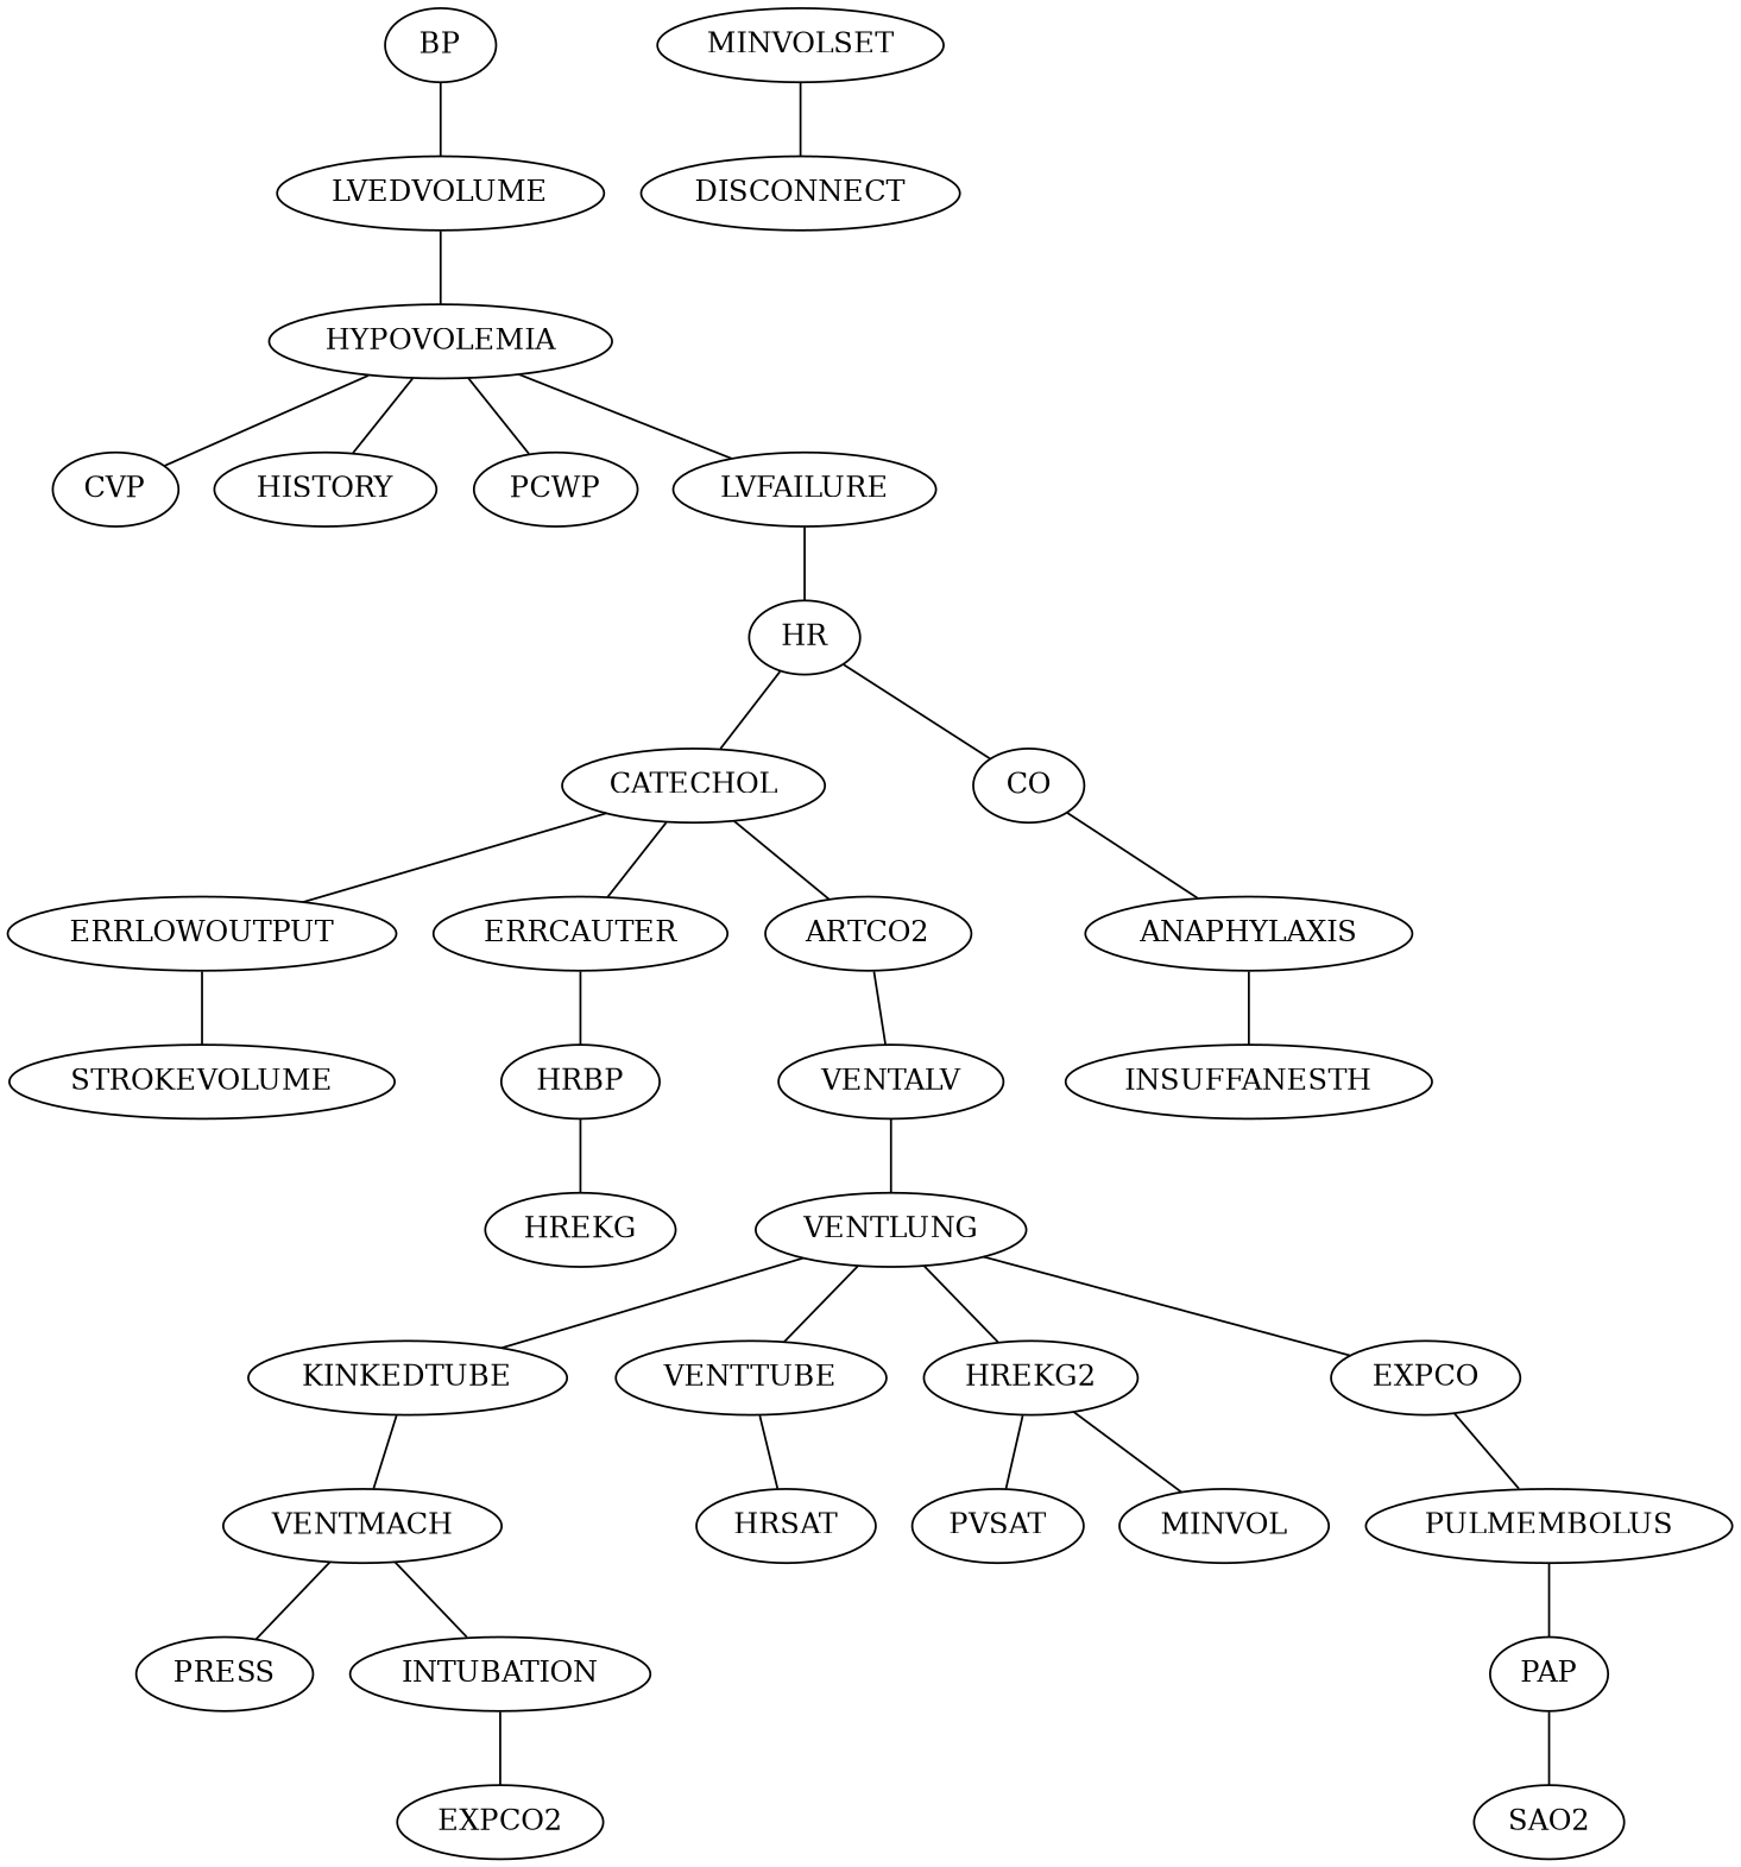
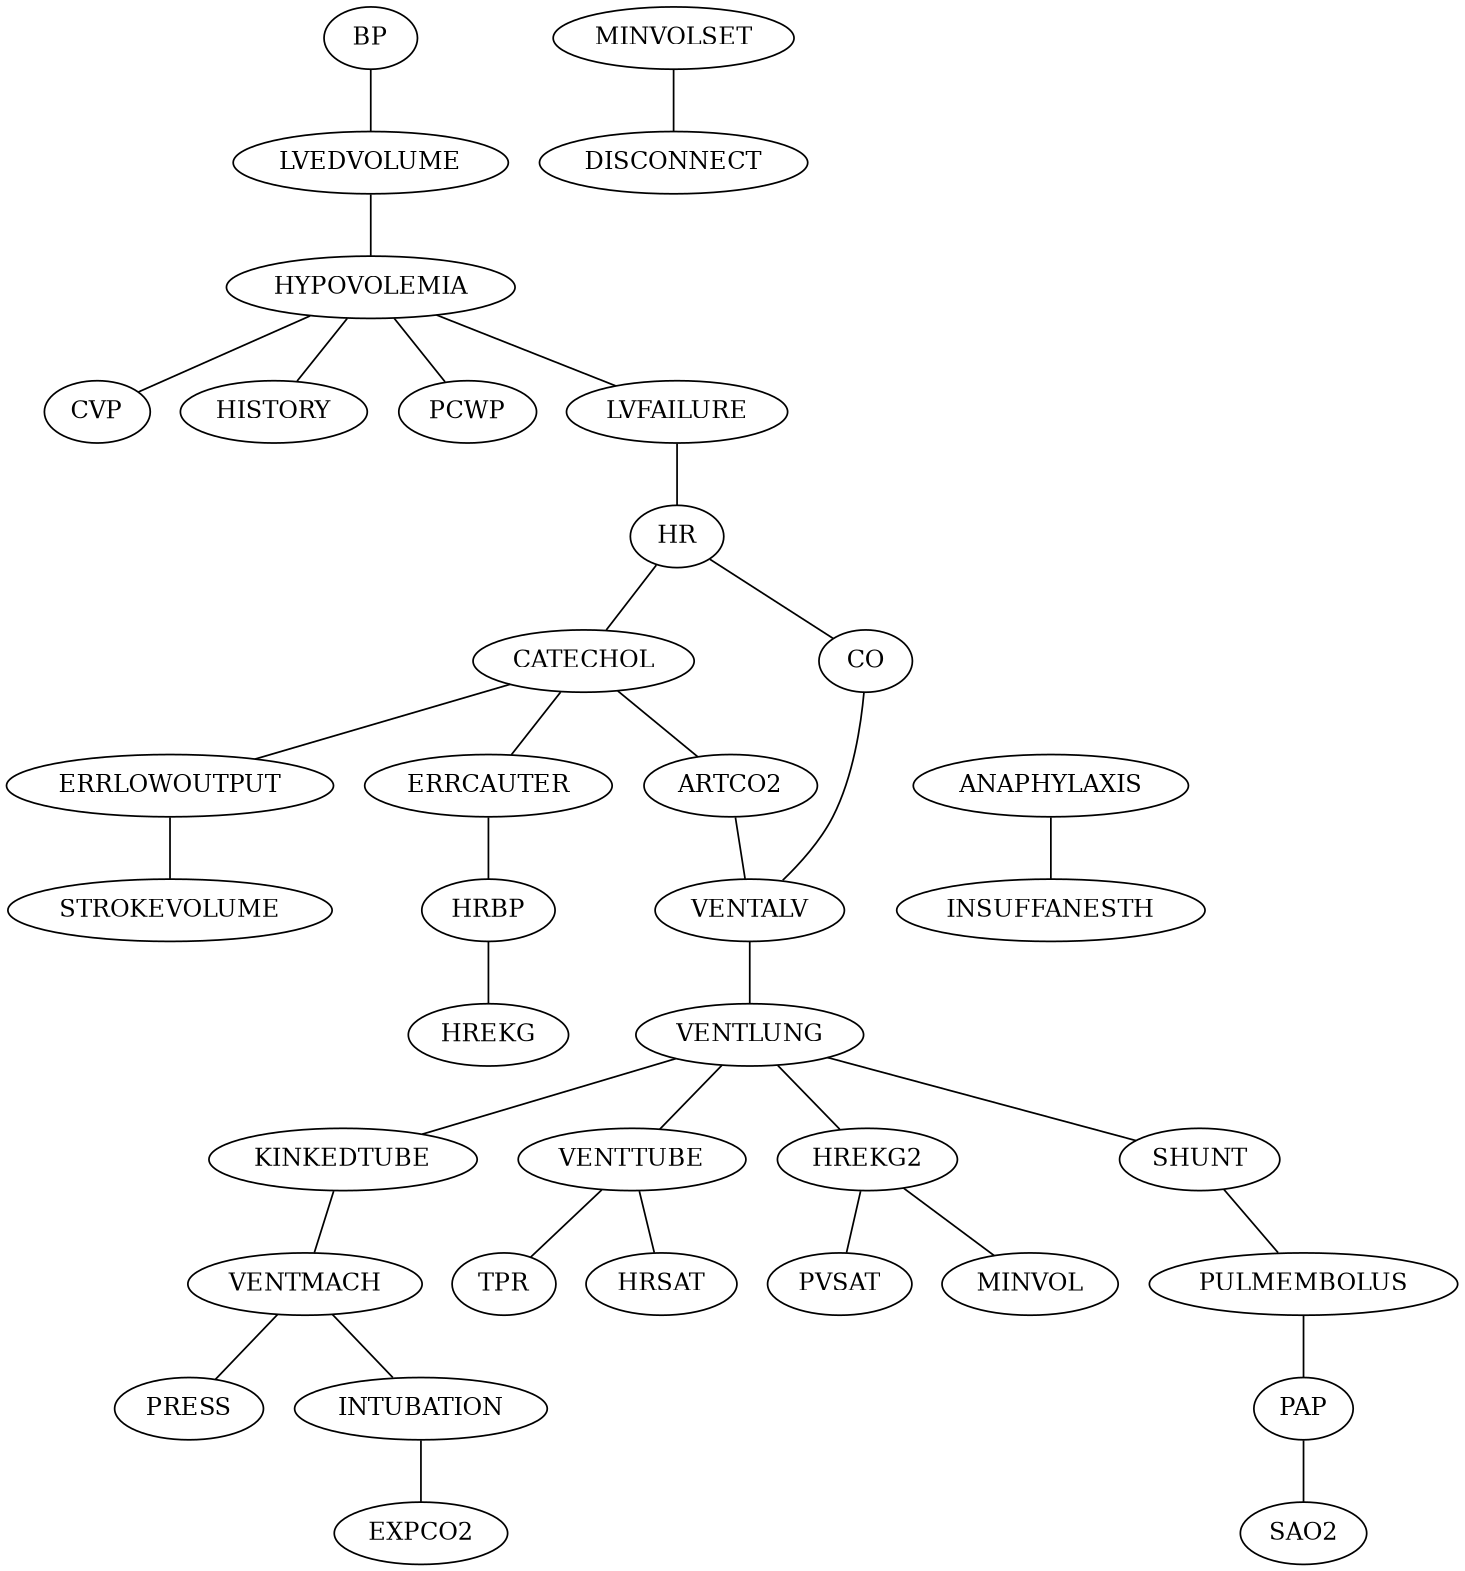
  graph {
    BP
    LVEDVOLUME
    HYPOVOLEMIA
    CVP
    HISTORY
    PCWP
    LVFAILURE
    HR
    CATECHOL
    CO
    ERRLOWOUTPUT
    ERRCAUTER
    ARTCO2
    ANAPHYLAXIS
    STROKEVOLUME
    HRBP
    VENTALV
    HREKG
    VENTLUNG
    INSUFFANESTH
    KINKEDTUBE
    VENTTUBE
    n23 [label=HREKG2]
-   SHUNT [label=EXPCO]
+   SHUNT
    VENTMACH
+   TPR
    HRSAT
    PVSAT
    MINVOL
    PULMEMBOLUS
    PRESS
    INTUBATION
    MINVOLSET
    DISCONNECT
    EXPCO2
    PAP
    SAO2
    BP -- LVEDVOLUME
    LVEDVOLUME -- HYPOVOLEMIA
    HYPOVOLEMIA -- CVP
    HYPOVOLEMIA -- HISTORY
    HYPOVOLEMIA -- PCWP
    HYPOVOLEMIA -- LVFAILURE
    LVFAILURE -- HR
    HR -- CATECHOL
    HR -- CO
    CATECHOL -- ERRLOWOUTPUT
    CATECHOL -- ERRCAUTER
    CATECHOL -- ARTCO2
-   CO -- ANAPHYLAXIS
+   CO -- VENTALV
    ERRLOWOUTPUT -- STROKEVOLUME
    ERRCAUTER -- HRBP
    ARTCO2 -- VENTALV
    ANAPHYLAXIS -- INSUFFANESTH
    HRBP -- HREKG
    VENTALV -- VENTLUNG
    VENTLUNG -- KINKEDTUBE
    VENTLUNG -- VENTTUBE
    VENTLUNG -- n23
    VENTLUNG -- SHUNT
    KINKEDTUBE -- VENTMACH
+   VENTTUBE -- TPR
    VENTTUBE -- HRSAT
    n23 -- PVSAT
    n23 -- MINVOL
    SHUNT -- PULMEMBOLUS
    VENTMACH -- PRESS
    VENTMACH -- INTUBATION
    PULMEMBOLUS -- PAP
    INTUBATION -- EXPCO2
    MINVOLSET -- DISCONNECT
    PAP -- SAO2
  }
